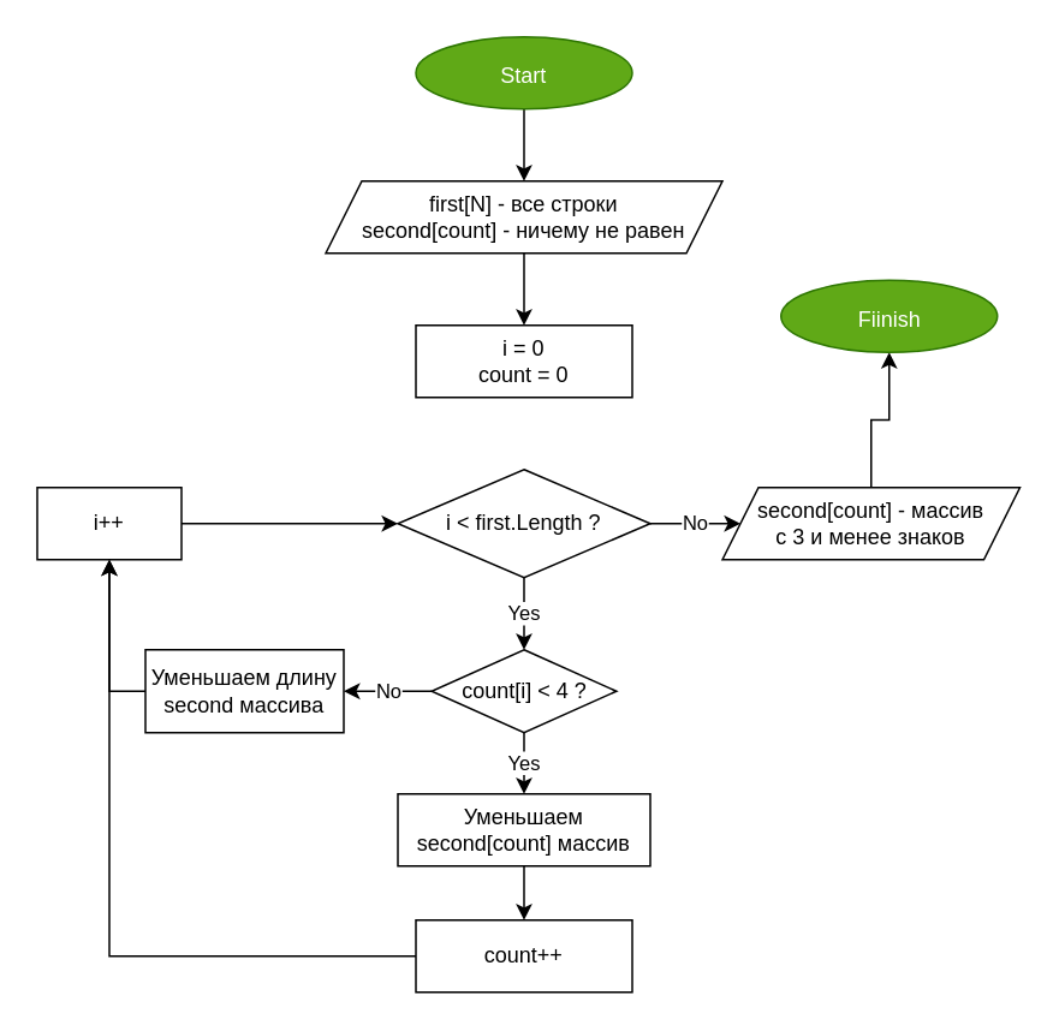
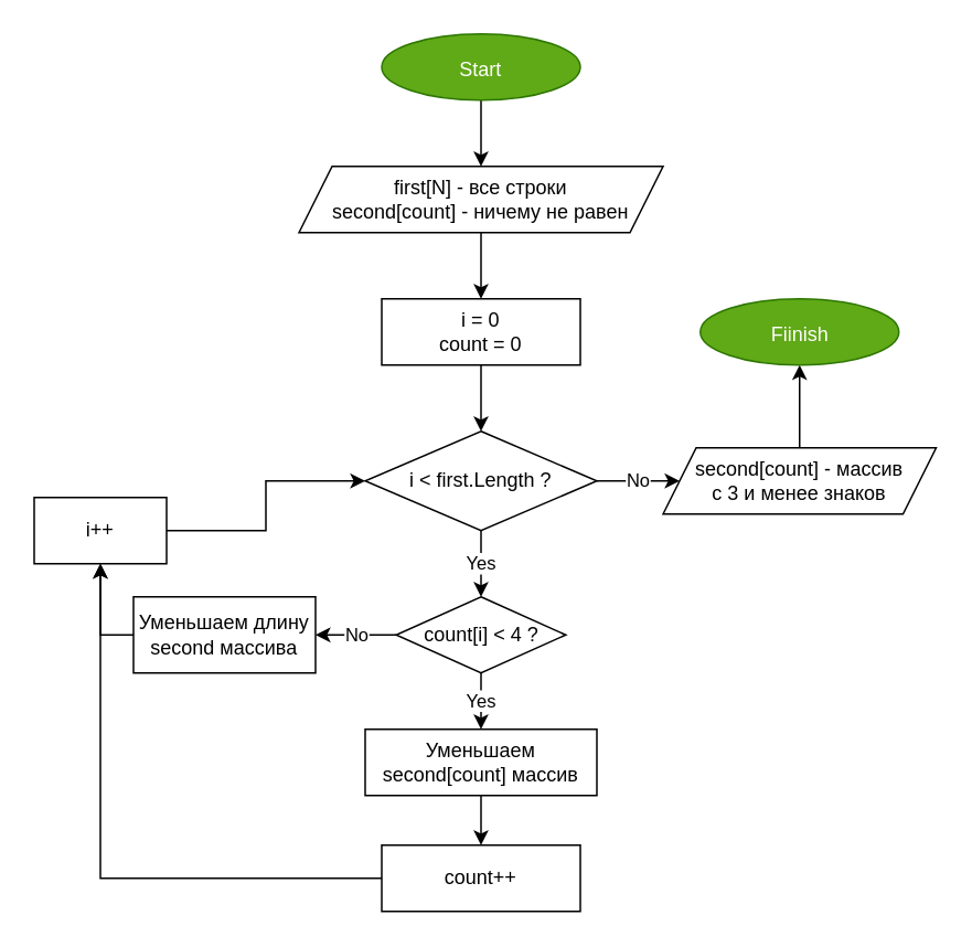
  <mxCell id="0" />
  <mxCell id="1" parent="0" />
  <mxCell id="2" style="edgeStyle=orthogonalEdgeStyle;rounded=0;orthogonalLoop=1;jettySize=auto;html=1;exitX=0.5;exitY=1;exitDx=0;exitDy=0;entryX=0.5;entryY=0;entryDx=0;entryDy=0;" parent="1" source="3" target="5" edge="1"><mxGeometry relative="1" as="geometry" /></mxCell>
  <mxCell id="3" value="&lt;font style=&quot;font-size: 12px;&quot;&gt;Start&lt;/font&gt;" style="ellipse;whiteSpace=wrap;html=1;fontSize=16;fillColor=#60a917;strokeColor=#2D7600;fontColor=#ffffff;" parent="1" vertex="1"><mxGeometry x="230" width="120" height="40" as="geometry" y="20" /></mxCell>
  <mxCell id="4" style="edgeStyle=orthogonalEdgeStyle;rounded=0;orthogonalLoop=1;jettySize=auto;html=1;exitX=0.5;exitY=1;exitDx=0;exitDy=0;entryX=0.5;entryY=0;entryDx=0;entryDy=0;" parent="1" source="5" target="13" edge="1"><mxGeometry relative="1" as="geometry" /></mxCell>
  <mxCell id="5" value="first[N] - все строки&lt;br&gt;second[count] - ничему не равен" style="shape=parallelogram;perimeter=parallelogramPerimeter;whiteSpace=wrap;html=1;fixedSize=1;" parent="1" vertex="1"><mxGeometry x="180" y="100" width="220" height="40" as="geometry" /></mxCell>
  <mxCell id="6" value="Yes" style="edgeStyle=orthogonalEdgeStyle;rounded=0;orthogonalLoop=1;jettySize=auto;html=1;exitX=0.5;exitY=1;exitDx=0;exitDy=0;entryX=0.5;entryY=0;entryDx=0;entryDy=0;" parent="1" source="8" target="11" edge="1"><mxGeometry relative="1" as="geometry" /></mxCell>
  <mxCell id="7" value="No" style="edgeStyle=orthogonalEdgeStyle;rounded=0;orthogonalLoop=1;jettySize=auto;html=1;exitX=1;exitY=0.5;exitDx=0;exitDy=0;entryX=0;entryY=0.5;entryDx=0;entryDy=0;" edge="1" parent="1" source="8" target="19"><mxGeometry relative="1" as="geometry" /></mxCell>
  <mxCell id="8" value="i &amp;lt; first.Length ?" style="rhombus;whiteSpace=wrap;html=1;" parent="1" vertex="1"><mxGeometry x="220" y="260" width="140" height="60" as="geometry" /></mxCell>
  <mxCell id="9" value="Yes" style="edgeStyle=orthogonalEdgeStyle;rounded=0;orthogonalLoop=1;jettySize=auto;html=1;exitX=0.5;exitY=1;exitDx=0;exitDy=0;entryX=0.5;entryY=0;entryDx=0;entryDy=0;" edge="1" parent="1" source="11" target="22"><mxGeometry relative="1" as="geometry" /></mxCell>
  <mxCell id="10" value="No" style="edgeStyle=orthogonalEdgeStyle;rounded=0;orthogonalLoop=1;jettySize=auto;html=1;exitX=0;exitY=0.5;exitDx=0;exitDy=0;entryX=1;entryY=0.5;entryDx=0;entryDy=0;" edge="1" parent="1" source="11" target="24"><mxGeometry relative="1" as="geometry" /></mxCell>
  <mxCell id="11" value="count[i] &amp;lt; 4 ?" style="rhombus;whiteSpace=wrap;html=1;" parent="1" vertex="1"><mxGeometry x="238.75" y="360" width="102.5" height="46" as="geometry" /></mxCell>
+ <mxCell id="12" style="edgeStyle=orthogonalEdgeStyle;rounded=0;orthogonalLoop=1;jettySize=auto;html=1;exitX=0.5;exitY=1;exitDx=0;exitDy=0;entryX=0.5;entryY=0;entryDx=0;entryDy=0;" parent="1" source="13" target="8" edge="1"><mxGeometry relative="1" as="geometry" /></mxCell>
  <mxCell id="13" value="i = 0&lt;br&gt;count = 0" style="rounded=0;whiteSpace=wrap;html=1;" parent="1" vertex="1"><mxGeometry x="230" y="180" width="120" height="40" as="geometry" /></mxCell>
  <mxCell id="14" style="edgeStyle=orthogonalEdgeStyle;rounded=0;orthogonalLoop=1;jettySize=auto;html=1;exitX=0;exitY=0.5;exitDx=0;exitDy=0;entryX=0.5;entryY=1;entryDx=0;entryDy=0;" parent="1" source="15" target="17" edge="1"><mxGeometry relative="1" as="geometry"><mxPoint x="100" y="310" as="targetPoint" /></mxGeometry></mxCell>
  <mxCell id="15" value="count++" style="rounded=0;whiteSpace=wrap;html=1;" parent="1" vertex="1"><mxGeometry x="230" y="510" width="120" height="40" as="geometry" /></mxCell>
  <mxCell id="16" style="edgeStyle=orthogonalEdgeStyle;rounded=0;orthogonalLoop=1;jettySize=auto;html=1;exitX=1;exitY=0.5;exitDx=0;exitDy=0;entryX=0;entryY=0.5;entryDx=0;entryDy=0;" parent="1" source="17" target="8" edge="1"><mxGeometry relative="1" as="geometry" /></mxCell>
- <mxCell id="17" value="i++" style="rounded=0;whiteSpace=wrap;html=1;" parent="1" vertex="1"><mxGeometry x="20" y="270" width="80" height="40" as="geometry" /></mxCell>
+ <mxCell id="17" value="i++" style="rounded=0;whiteSpace=wrap;html=1;" parent="1" vertex="1"><mxGeometry x="20" y="300" width="80" height="40" as="geometry" /></mxCell>
  <mxCell id="18" style="edgeStyle=orthogonalEdgeStyle;rounded=0;orthogonalLoop=1;jettySize=auto;html=1;exitX=0.5;exitY=0;exitDx=0;exitDy=0;entryX=0.5;entryY=1;entryDx=0;entryDy=0;" parent="1" source="19" target="20" edge="1"><mxGeometry relative="1" as="geometry" /></mxCell>
  <mxCell id="19" value="second[count] - массив&lt;br&gt;с 3 и менее знаков" style="shape=parallelogram;perimeter=parallelogramPerimeter;whiteSpace=wrap;html=1;fixedSize=1;" parent="1" vertex="1"><mxGeometry x="400" y="270" width="165" height="40" as="geometry" /></mxCell>
- <mxCell id="20" value="&lt;font style=&quot;font-size: 12px;&quot;&gt;Fiinish&lt;/font&gt;" style="ellipse;whiteSpace=wrap;html=1;fontSize=16;fillColor=#60a917;strokeColor=#2D7600;fontColor=#ffffff;" parent="1" vertex="1"><mxGeometry x="432.5" y="155" width="120" height="40" as="geometry" /></mxCell>
+ <mxCell id="20" value="&lt;font style=&quot;font-size: 12px;&quot;&gt;Fiinish&lt;/font&gt;" style="ellipse;whiteSpace=wrap;html=1;fontSize=16;fillColor=#60a917;strokeColor=#2D7600;fontColor=#ffffff;" parent="1" vertex="1"><mxGeometry x="422.5" y="180" width="120" height="40" as="geometry" /></mxCell>
  <mxCell id="21" style="edgeStyle=orthogonalEdgeStyle;rounded=0;orthogonalLoop=1;jettySize=auto;html=1;exitX=0.5;exitY=1;exitDx=0;exitDy=0;entryX=0.5;entryY=0;entryDx=0;entryDy=0;" edge="1" parent="1" source="22" target="15"><mxGeometry relative="1" as="geometry" /></mxCell>
  <mxCell id="22" value="Уменьшаем second[count] массив" style="rounded=0;whiteSpace=wrap;html=1;" parent="1" vertex="1"><mxGeometry x="220" y="440" width="140" height="40" as="geometry" /></mxCell>
  <mxCell id="23" style="edgeStyle=orthogonalEdgeStyle;rounded=0;orthogonalLoop=1;jettySize=auto;html=1;exitX=0;exitY=0.5;exitDx=0;exitDy=0;entryX=0.5;entryY=1;entryDx=0;entryDy=0;" edge="1" parent="1" source="24" target="17"><mxGeometry relative="1" as="geometry" /></mxCell>
  <mxCell id="24" value="Уменьшаем длину second массива" style="rounded=0;whiteSpace=wrap;html=1;" vertex="1" parent="1"><mxGeometry x="80" y="360" width="110" height="46" as="geometry" /></mxCell>
